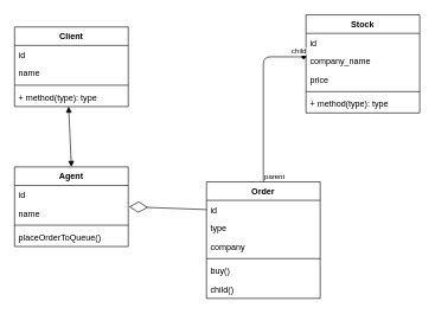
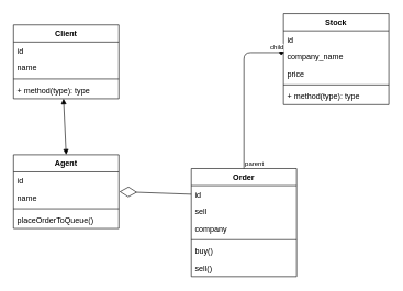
  <mxCell id="0" />
  <mxCell id="1" parent="0" />
  <mxCell id="2" value="Client" style="swimlane;fontStyle=1;align=center;verticalAlign=top;childLayout=stackLayout;horizontal=1;startSize=26;horizontalStack=0;resizeParent=1;resizeParentMax=0;resizeLast=0;collapsible=1;marginBottom=0;" vertex="1" parent="1"><mxGeometry x="20" y="37" width="160" height="112" as="geometry" /></mxCell>
  <mxCell id="3" value="id" style="text;strokeColor=none;fillColor=none;align=left;verticalAlign=top;spacingLeft=4;spacingRight=4;overflow=hidden;rotatable=0;points=[[0,0.5],[1,0.5]];portConstraint=eastwest;" vertex="1" parent="2"><mxGeometry y="26" width="160" height="26" as="geometry" /></mxCell>
  <mxCell id="4" value="name" style="text;strokeColor=none;fillColor=none;align=left;verticalAlign=top;spacingLeft=4;spacingRight=4;overflow=hidden;rotatable=0;points=[[0,0.5],[1,0.5]];portConstraint=eastwest;" vertex="1" parent="2"><mxGeometry y="52" width="160" height="26" as="geometry" /></mxCell>
  <mxCell id="5" value="" style="line;strokeWidth=1;fillColor=none;align=left;verticalAlign=middle;spacingTop=-1;spacingLeft=3;spacingRight=3;rotatable=0;labelPosition=right;points=[];portConstraint=eastwest;" vertex="1" parent="2"><mxGeometry y="78" width="160" height="8" as="geometry" /></mxCell>
  <mxCell id="6" value="+ method(type): type" style="text;strokeColor=none;fillColor=none;align=left;verticalAlign=top;spacingLeft=4;spacingRight=4;overflow=hidden;rotatable=0;points=[[0,0.5],[1,0.5]];portConstraint=eastwest;" vertex="1" parent="2"><mxGeometry y="86" width="160" height="26" as="geometry" /></mxCell>
  <mxCell id="7" value="Order" style="swimlane;fontStyle=1;align=center;verticalAlign=top;childLayout=stackLayout;horizontal=1;startSize=26;horizontalStack=0;resizeParent=1;resizeParentMax=0;resizeLast=0;collapsible=1;marginBottom=0;" vertex="1" parent="1"><mxGeometry x="290" y="255" width="160" height="164" as="geometry" /></mxCell>
  <mxCell id="8" value="id" style="text;strokeColor=none;fillColor=none;align=left;verticalAlign=top;spacingLeft=4;spacingRight=4;overflow=hidden;rotatable=0;points=[[0,0.5],[1,0.5]];portConstraint=eastwest;" vertex="1" parent="7"><mxGeometry y="26" width="160" height="26" as="geometry" /></mxCell>
- <mxCell id="9" value="type" style="text;strokeColor=none;fillColor=none;align=left;verticalAlign=top;spacingLeft=4;spacingRight=4;overflow=hidden;rotatable=0;points=[[0,0.5],[1,0.5]];portConstraint=eastwest;" vertex="1" parent="7"><mxGeometry y="52" width="160" height="26" as="geometry" /></mxCell>
+ <mxCell id="9" value="sell" style="text;strokeColor=none;fillColor=none;align=left;verticalAlign=top;spacingLeft=4;spacingRight=4;overflow=hidden;rotatable=0;points=[[0,0.5],[1,0.5]];portConstraint=eastwest;" vertex="1" parent="7"><mxGeometry y="52" width="160" height="26" as="geometry" /></mxCell>
  <mxCell id="10" value="company" style="text;strokeColor=none;fillColor=none;align=left;verticalAlign=top;spacingLeft=4;spacingRight=4;overflow=hidden;rotatable=0;points=[[0,0.5],[1,0.5]];portConstraint=eastwest;" vertex="1" parent="7"><mxGeometry y="78" width="160" height="26" as="geometry" /></mxCell>
  <mxCell id="11" value="" style="line;strokeWidth=1;fillColor=none;align=left;verticalAlign=middle;spacingTop=-1;spacingLeft=3;spacingRight=3;rotatable=0;labelPosition=right;points=[];portConstraint=eastwest;" vertex="1" parent="7"><mxGeometry y="104" width="160" height="8" as="geometry" /></mxCell>
  <mxCell id="12" value="buy()&#10;" style="text;strokeColor=none;fillColor=none;align=left;verticalAlign=top;spacingLeft=4;spacingRight=4;overflow=hidden;rotatable=0;points=[[0,0.5],[1,0.5]];portConstraint=eastwest;" vertex="1" parent="7"><mxGeometry y="112" width="160" height="26" as="geometry" /></mxCell>
- <mxCell id="13" value="child()&#10;" style="text;strokeColor=none;fillColor=none;align=left;verticalAlign=top;spacingLeft=4;spacingRight=4;overflow=hidden;rotatable=0;points=[[0,0.5],[1,0.5]];portConstraint=eastwest;" vertex="1" parent="7"><mxGeometry y="138" width="160" height="26" as="geometry" /></mxCell>
+ <mxCell id="13" value="sell()&#10;" style="text;strokeColor=none;fillColor=none;align=left;verticalAlign=top;spacingLeft=4;spacingRight=4;overflow=hidden;rotatable=0;points=[[0,0.5],[1,0.5]];portConstraint=eastwest;" vertex="1" parent="7"><mxGeometry y="138" width="160" height="26" as="geometry" /></mxCell>
  <mxCell id="14" value="Stock" style="swimlane;fontStyle=1;align=center;verticalAlign=top;childLayout=stackLayout;horizontal=1;startSize=26;horizontalStack=0;resizeParent=1;resizeParentMax=0;resizeLast=0;collapsible=1;marginBottom=0;" vertex="1" parent="1"><mxGeometry x="430" y="20" width="160" height="138" as="geometry" /></mxCell>
  <mxCell id="15" value="id" style="text;strokeColor=none;fillColor=none;align=left;verticalAlign=top;spacingLeft=4;spacingRight=4;overflow=hidden;rotatable=0;points=[[0,0.5],[1,0.5]];portConstraint=eastwest;" vertex="1" parent="14"><mxGeometry y="26" width="160" height="26" as="geometry" /></mxCell>
  <mxCell id="16" value="company_name" style="text;strokeColor=none;fillColor=none;align=left;verticalAlign=top;spacingLeft=4;spacingRight=4;overflow=hidden;rotatable=0;points=[[0,0.5],[1,0.5]];portConstraint=eastwest;" vertex="1" parent="14"><mxGeometry y="52" width="160" height="26" as="geometry" /></mxCell>
  <mxCell id="17" value="price" style="text;strokeColor=none;fillColor=none;align=left;verticalAlign=top;spacingLeft=4;spacingRight=4;overflow=hidden;rotatable=0;points=[[0,0.5],[1,0.5]];portConstraint=eastwest;" vertex="1" parent="14"><mxGeometry y="78" width="160" height="26" as="geometry" /></mxCell>
  <mxCell id="18" value="" style="line;strokeWidth=1;fillColor=none;align=left;verticalAlign=middle;spacingTop=-1;spacingLeft=3;spacingRight=3;rotatable=0;labelPosition=right;points=[];portConstraint=eastwest;" vertex="1" parent="14"><mxGeometry y="104" width="160" height="8" as="geometry" /></mxCell>
  <mxCell id="19" value="+ method(type): type" style="text;strokeColor=none;fillColor=none;align=left;verticalAlign=top;spacingLeft=4;spacingRight=4;overflow=hidden;rotatable=0;points=[[0,0.5],[1,0.5]];portConstraint=eastwest;" vertex="1" parent="14"><mxGeometry y="112" width="160" height="26" as="geometry" /></mxCell>
  <mxCell id="20" value="Agent" style="swimlane;fontStyle=1;align=center;verticalAlign=top;childLayout=stackLayout;horizontal=1;startSize=26;horizontalStack=0;resizeParent=1;resizeParentMax=0;resizeLast=0;collapsible=1;marginBottom=0;" vertex="1" parent="1"><mxGeometry x="20" y="234" width="160" height="112" as="geometry" /></mxCell>
  <mxCell id="21" value="id" style="text;strokeColor=none;fillColor=none;align=left;verticalAlign=top;spacingLeft=4;spacingRight=4;overflow=hidden;rotatable=0;points=[[0,0.5],[1,0.5]];portConstraint=eastwest;" vertex="1" parent="20"><mxGeometry y="26" width="160" height="26" as="geometry" /></mxCell>
  <mxCell id="22" value="name" style="text;strokeColor=none;fillColor=none;align=left;verticalAlign=top;spacingLeft=4;spacingRight=4;overflow=hidden;rotatable=0;points=[[0,0.5],[1,0.5]];portConstraint=eastwest;" vertex="1" parent="20"><mxGeometry y="52" width="160" height="26" as="geometry" /></mxCell>
  <mxCell id="23" value="" style="line;strokeWidth=1;fillColor=none;align=left;verticalAlign=middle;spacingTop=-1;spacingLeft=3;spacingRight=3;rotatable=0;labelPosition=right;points=[];portConstraint=eastwest;" vertex="1" parent="20"><mxGeometry y="78" width="160" height="8" as="geometry" /></mxCell>
  <mxCell id="24" value="placeOrderToQueue()" style="text;strokeColor=none;fillColor=none;align=left;verticalAlign=top;spacingLeft=4;spacingRight=4;overflow=hidden;rotatable=0;points=[[0,0.5],[1,0.5]];portConstraint=eastwest;" vertex="1" parent="20"><mxGeometry y="86" width="160" height="26" as="geometry" /></mxCell>
  <mxCell id="25" value="" style="endArrow=block;startArrow=block;endFill=1;startFill=1;html=1;entryX=0.475;entryY=1;entryDx=0;entryDy=0;entryPerimeter=0;exitX=0.5;exitY=0;exitDx=0;exitDy=0;" edge="1" parent="1" source="20" target="6"><mxGeometry width="160" relative="1" as="geometry"><mxPoint x="20" y="414" as="sourcePoint" /><mxPoint x="180" y="414" as="targetPoint" /></mxGeometry></mxCell>
  <mxCell id="26" value="" style="endArrow=diamondThin;endFill=0;endSize=24;html=1;entryX=1.006;entryY=0.154;entryDx=0;entryDy=0;entryPerimeter=0;exitX=0;exitY=0.5;exitDx=0;exitDy=0;" edge="1" parent="1" source="8" target="22"><mxGeometry width="160" relative="1" as="geometry"><mxPoint x="20" y="414" as="sourcePoint" /><mxPoint x="180" y="414" as="targetPoint" /></mxGeometry></mxCell>
  <mxCell id="27" value="" style="endArrow=diamond;html=1;edgeStyle=orthogonalEdgeStyle;exitX=0.5;exitY=0;exitDx=0;exitDy=0;entryX=0.006;entryY=0.269;entryDx=0;entryDy=0;entryPerimeter=0;" edge="1" parent="1" source="7" target="16"><mxGeometry relative="1" as="geometry"><mxPoint x="20" y="414" as="sourcePoint" /><mxPoint x="180" y="414" as="targetPoint" /></mxGeometry></mxCell>
  <mxCell id="28" value="parent" style="resizable=0;html=1;align=left;verticalAlign=bottom;labelBackgroundColor=#ffffff;fontSize=10;" connectable="0" vertex="1" parent="27"><mxGeometry x="-1" relative="1" as="geometry" /></mxCell>
  <mxCell id="29" value="child" style="resizable=0;html=1;align=right;verticalAlign=bottom;labelBackgroundColor=#ffffff;fontSize=10;" connectable="0" vertex="1" parent="27"><mxGeometry x="1" relative="1" as="geometry" /></mxCell>
